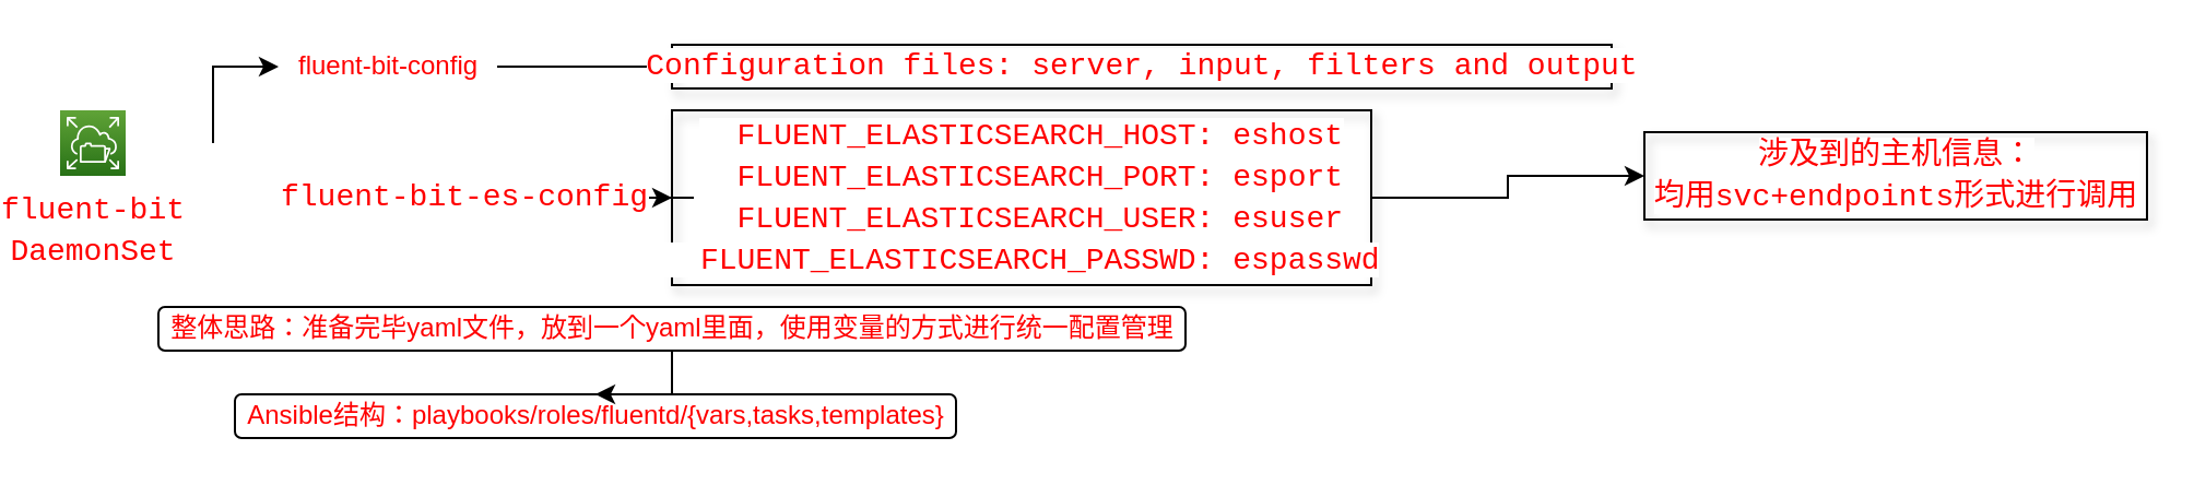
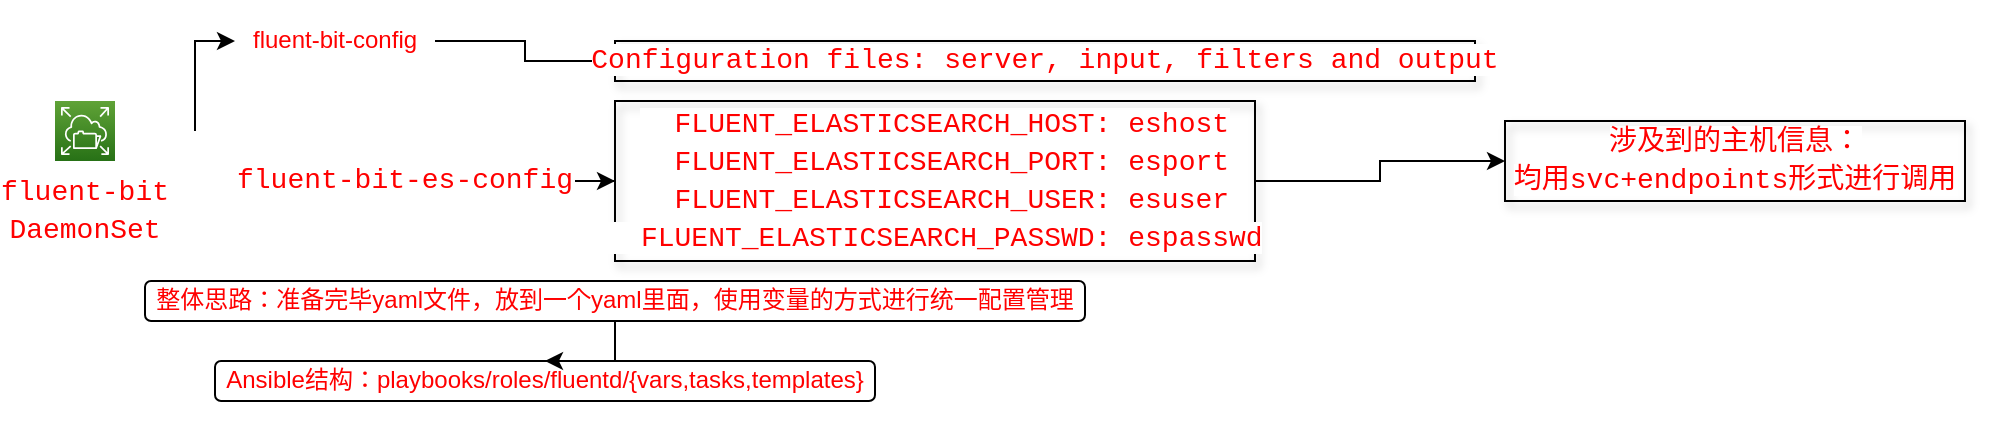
  <mxCell id="0" />
  <mxCell id="1" parent="0" />
  <mxCell id="2" value="" style="edgeStyle=orthogonalEdgeStyle;rounded=0;orthogonalLoop=1;jettySize=auto;html=1;fontColor=#FF0000;" edge="1" parent="1" source="3" target="14"><mxGeometry relative="1" as="geometry" /></mxCell>
  <mxCell id="3" value="&lt;div style=&quot;font-family: &amp;#34;consolas&amp;#34; , &amp;#34;courier new&amp;#34; , monospace ; font-size: 14px ; line-height: 19px&quot;&gt;&lt;div style=&quot;font-family: &amp;#34;consolas&amp;#34; , &amp;#34;courier new&amp;#34; , monospace ; line-height: 19px&quot;&gt;&lt;div&gt;&lt;span style=&quot;background-color: rgb(255 , 255 , 255)&quot;&gt;&amp;nbsp; FLUENT_ELASTICSEARCH_HOST: eshost&lt;/span&gt;&lt;/div&gt;&lt;div&gt;&lt;span style=&quot;background-color: rgb(255 , 255 , 255)&quot;&gt;&amp;nbsp; FLUENT_ELASTICSEARCH_PORT: esport&lt;/span&gt;&lt;/div&gt;&lt;div&gt;&lt;span style=&quot;background-color: rgb(255 , 255 , 255)&quot;&gt;&amp;nbsp; FLUENT_ELASTICSEARCH_USER: esuser&lt;/span&gt;&lt;/div&gt;&lt;div&gt;&lt;span style=&quot;background-color: rgb(255 , 255 , 255)&quot;&gt;&amp;nbsp; FLUENT_ELASTICSEARCH_PASSWD: espasswd&lt;/span&gt;&lt;/div&gt;&lt;/div&gt;&lt;/div&gt;" style="text;html=1;align=center;verticalAlign=middle;resizable=0;points=[];autosize=1;strokeColor=default;fillColor=none;fontColor=#FF0000;shadow=1;" vertex="1" parent="1"><mxGeometry x="300" y="50" width="320" height="80" as="geometry" /></mxCell>
  <mxCell id="4" style="edgeStyle=orthogonalEdgeStyle;rounded=0;orthogonalLoop=1;jettySize=auto;html=1;fontColor=#FF0000;" edge="1" parent="1" target="7"><mxGeometry relative="1" as="geometry"><mxPoint x="90" y="65" as="sourcePoint" /><Array as="points"><mxPoint x="90" y="57" /><mxPoint x="90" y="30" /></Array></mxGeometry></mxCell>
  <mxCell id="5" value="&lt;div style=&quot;font-family: &amp;#34;consolas&amp;#34; , &amp;#34;courier new&amp;#34; , monospace ; font-size: 14px ; line-height: 19px&quot;&gt;&lt;span style=&quot;background-color: rgb(255 , 255 , 255)&quot;&gt;&lt;font color=&quot;#ff0000&quot;&gt;fluent-bit&lt;/font&gt;&lt;/span&gt;&lt;/div&gt;&lt;div style=&quot;font-family: &amp;#34;consolas&amp;#34; , &amp;#34;courier new&amp;#34; , monospace ; font-size: 14px ; line-height: 19px&quot;&gt;&lt;div style=&quot;font-family: &amp;#34;consolas&amp;#34; , &amp;#34;courier new&amp;#34; , monospace ; line-height: 19px&quot;&gt;&lt;font style=&quot;background-color: rgb(255 , 255 , 255)&quot; color=&quot;#ff0000&quot;&gt;DaemonSet&lt;/font&gt;&lt;/div&gt;&lt;/div&gt;&lt;div style=&quot;font-family: &amp;#34;consolas&amp;#34; , &amp;#34;courier new&amp;#34; , monospace ; font-size: 14px ; line-height: 19px&quot;&gt;&lt;span style=&quot;background-color: rgb(255 , 255 , 255)&quot;&gt;&lt;font color=&quot;#ff0000&quot;&gt;&lt;br&gt;&lt;/font&gt;&lt;/span&gt;&lt;/div&gt;" style="sketch=0;points=[[0,0,0],[0.25,0,0],[0.5,0,0],[0.75,0,0],[1,0,0],[0,1,0],[0.25,1,0],[0.5,1,0],[0.75,1,0],[1,1,0],[0,0.25,0],[0,0.5,0],[0,0.75,0],[1,0.25,0],[1,0.5,0],[1,0.75,0]];outlineConnect=0;fontColor=#232F3E;gradientColor=#60A337;gradientDirection=north;fillColor=#277116;strokeColor=#ffffff;dashed=0;verticalLabelPosition=bottom;verticalAlign=top;align=center;html=1;fontSize=12;fontStyle=0;aspect=fixed;shape=mxgraph.aws4.resourceIcon;resIcon=mxgraph.aws4.elastic_file_system;" vertex="1" parent="1"><mxGeometry x="20" y="50" width="30" height="30" as="geometry" /></mxCell>
  <mxCell id="6" value="" style="edgeStyle=orthogonalEdgeStyle;rounded=0;orthogonalLoop=1;jettySize=auto;html=1;fontColor=#FF0000;" edge="1" parent="1" source="7" target="8"><mxGeometry relative="1" as="geometry" /></mxCell>
- <mxCell id="7" value="&lt;font color=&quot;#ff0000&quot;&gt;fluent-bit-config&lt;/font&gt;" style="text;html=1;align=center;verticalAlign=middle;resizable=0;points=[];autosize=1;strokeColor=none;fillColor=none;" vertex="1" parent="1"><mxGeometry x="120" y="20" width="100" height="20" as="geometry" /></mxCell>
+ <mxCell id="7" value="&lt;font color=&quot;#ff0000&quot;&gt;fluent-bit-config&lt;/font&gt;" style="text;html=1;align=center;verticalAlign=middle;resizable=0;points=[];autosize=1;strokeColor=none;fillColor=none;" vertex="1" parent="1"><mxGeometry x="110" y="10" width="100" height="20" as="geometry" /></mxCell>
  <mxCell id="8" value="&lt;div style=&quot;font-family: &amp;#34;consolas&amp;#34; , &amp;#34;courier new&amp;#34; , monospace ; font-size: 14px ; line-height: 19px&quot;&gt;&lt;span style=&quot;background-color: rgb(255 , 255 , 255)&quot;&gt;Configuration files: server, input, filters and output&lt;/span&gt;&lt;/div&gt;" style="text;html=1;align=center;verticalAlign=middle;resizable=0;points=[];autosize=1;strokeColor=default;fillColor=none;fontColor=#FF0000;shadow=1;rounded=0;sketch=0;" vertex="1" parent="1"><mxGeometry x="300" y="20" width="430" height="20" as="geometry" /></mxCell>
  <mxCell id="9" style="edgeStyle=orthogonalEdgeStyle;rounded=0;orthogonalLoop=1;jettySize=auto;html=1;exitX=0.5;exitY=1;exitDx=0;exitDy=0;exitPerimeter=0;fontColor=#FF0000;" edge="1" parent="1" source="5" target="5"><mxGeometry relative="1" as="geometry" /></mxCell>
  <mxCell id="10" value="" style="edgeStyle=orthogonalEdgeStyle;rounded=0;orthogonalLoop=1;jettySize=auto;html=1;fontColor=#FF0000;" edge="1" parent="1" source="11" target="3"><mxGeometry relative="1" as="geometry" /></mxCell>
- <mxCell id="11" value="&lt;div style=&quot;font-family: &amp;#34;consolas&amp;#34; , &amp;#34;courier new&amp;#34; , monospace ; font-size: 14px ; line-height: 19px&quot;&gt;&lt;font style=&quot;background-color: rgb(255 , 255 , 255)&quot;&gt;fluent-bit-es-config&lt;/font&gt;&lt;/div&gt;" style="text;html=1;align=center;verticalAlign=middle;resizable=0;points=[];autosize=1;strokeColor=none;fillColor=none;fontColor=#FF0000;" vertex="1" parent="1"><mxGeometry x="120" y="80" width="170" height="20" as="geometry" /></mxCell>
+ <mxCell id="11" value="&lt;div style=&quot;font-family: &amp;#34;consolas&amp;#34; , &amp;#34;courier new&amp;#34; , monospace ; font-size: 14px ; line-height: 19px&quot;&gt;&lt;font style=&quot;background-color: rgb(255 , 255 , 255)&quot;&gt;fluent-bit-es-config&lt;/font&gt;&lt;/div&gt;" style="text;html=1;align=center;verticalAlign=middle;resizable=0;points=[];autosize=1;strokeColor=none;fillColor=none;fontColor=#FF0000;" vertex="1" parent="1"><mxGeometry x="110" y="80" width="170" height="20" as="geometry" /></mxCell>
  <mxCell id="12" value="" style="edgeStyle=orthogonalEdgeStyle;rounded=0;orthogonalLoop=1;jettySize=auto;html=1;fontColor=#FF0000;" edge="1" parent="1" source="13" target="15"><mxGeometry relative="1" as="geometry" /></mxCell>
  <mxCell id="13" value="整体思路：准备完毕yaml文件，放到一个yaml里面，使用变量的方式进行统一配置管理" style="text;html=1;align=center;verticalAlign=middle;resizable=0;points=[];autosize=1;strokeColor=default;fillColor=none;fontColor=#FF0000;rounded=1;" vertex="1" parent="1"><mxGeometry x="65" y="140" width="470" height="20" as="geometry" /></mxCell>
  <mxCell id="14" value="&lt;div style=&quot;font-family: &amp;#34;consolas&amp;#34; , &amp;#34;courier new&amp;#34; , monospace ; font-size: 14px ; line-height: 19px&quot;&gt;&lt;div style=&quot;font-family: &amp;#34;consolas&amp;#34; , &amp;#34;courier new&amp;#34; , monospace ; line-height: 19px&quot;&gt;&lt;span style=&quot;background-color: rgb(255 , 255 , 255)&quot;&gt;涉及到的主机信息：&lt;/span&gt;&lt;/div&gt;&lt;div style=&quot;font-family: &amp;#34;consolas&amp;#34; , &amp;#34;courier new&amp;#34; , monospace ; line-height: 19px&quot;&gt;&lt;span style=&quot;background-color: rgb(255 , 255 , 255)&quot;&gt;均用svc+endpoints形式进行调用&lt;/span&gt;&lt;/div&gt;&lt;/div&gt;" style="text;html=1;align=center;verticalAlign=middle;resizable=0;points=[];autosize=1;strokeColor=default;fillColor=none;fontColor=#FF0000;shadow=1;" vertex="1" parent="1"><mxGeometry x="745" y="60" width="230" height="40" as="geometry" /></mxCell>
  <mxCell id="15" value="Ansible结构：playbooks/roles/fluentd/{vars,tasks,templates}" style="text;html=1;align=center;verticalAlign=middle;resizable=0;points=[];autosize=1;strokeColor=default;fillColor=none;fontColor=#FF0000;rounded=1;" vertex="1" parent="1"><mxGeometry x="100" y="180" width="330" height="20" as="geometry" /></mxCell>
